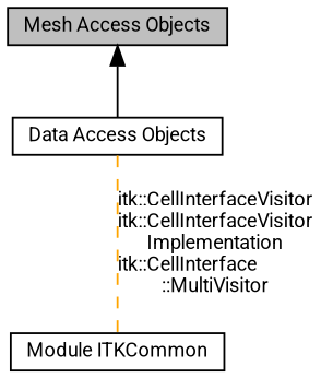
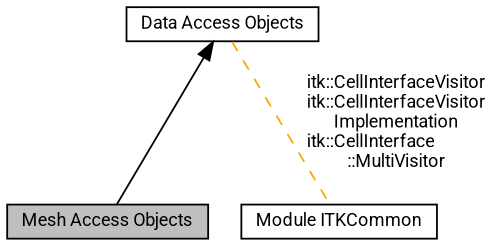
  digraph {
    fontname=Roboto
    rankdir=TB
    node [color=black fillcolor=white fontname=Roboto fontsize=10 shape=box style=filled]
    edge [fontname=Roboto fontsize=10 labelfontname=Helvetica labelfontsize=10 shape=plaintext]
    n1 [height=0.2 label="Data Access Objects" width=0.4]
    n2 [fillcolor=grey75 fontcolor=black height=0.2 label="Mesh Access Objects" width=0.4]
    n3 [height=0.2 label="Module ITKCommon" width=0.4]
-   n2 -> n1 [dir=back style=solid]
+   n1 -> n2 [dir=back style=solid]
    n1 -> n3 [color=orange dir=none label="itk::CellInterfaceVisitor\nitk::CellInterfaceVisitor\lImplementation\nitk::CellInterface\l::MultiVisitor" style=dashed]
  }
